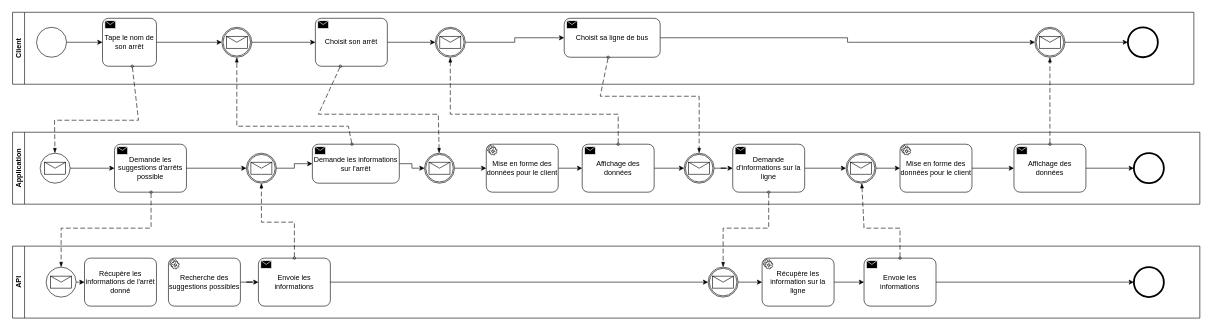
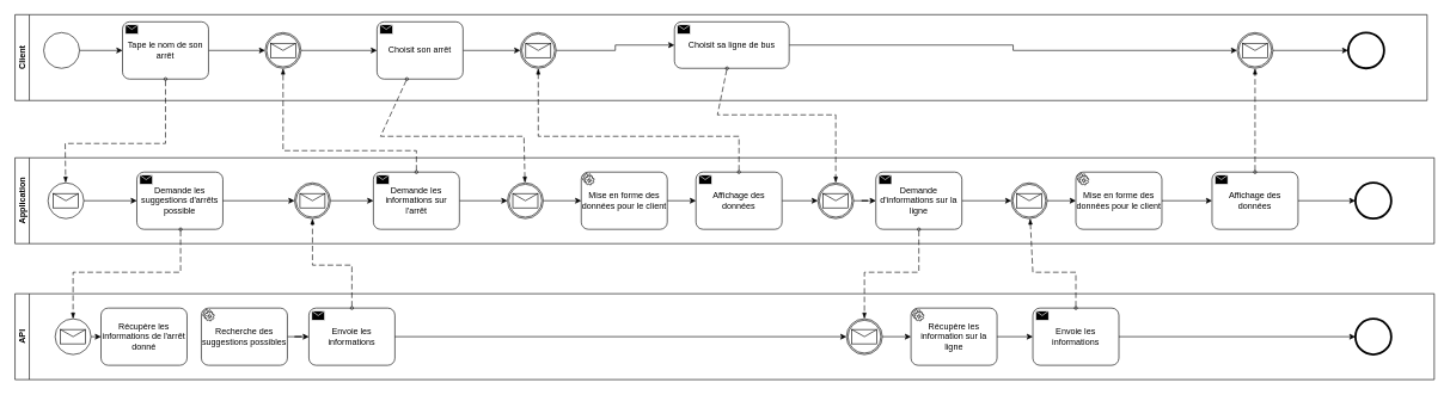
  <mxCell id="0" />
  <mxCell id="1" parent="0" />
  <mxCell id="2" value="Client" style="swimlane;startSize=20;horizontal=0;html=1;whiteSpace=wrap;" parent="1" vertex="1"><mxGeometry x="20" y="20" width="1970" height="120" as="geometry" /></mxCell>
  <mxCell id="3" style="edgeStyle=orthogonalEdgeStyle;rounded=0;orthogonalLoop=1;jettySize=auto;html=1;" parent="2" source="4" target="11" edge="1"><mxGeometry relative="1" as="geometry" /></mxCell>
- <mxCell id="4" value="Tape le nom de son arrêt" style="points=[[0.25,0,0],[0.5,0,0],[0.75,0,0],[1,0.25,0],[1,0.5,0],[1,0.75,0],[0.75,1,0],[0.5,1,0],[0.25,1,0],[0,0.75,0],[0,0.5,0],[0,0.25,0]];shape=mxgraph.bpmn.task;whiteSpace=wrap;rectStyle=rounded;size=10;html=1;container=1;expand=0;collapsible=0;taskMarker=send;" parent="2" vertex="1"><mxGeometry x="150" y="10" width="90" height="80" as="geometry" /></mxCell>
+ <mxCell id="4" value="Tape le nom de son arrêt" style="points=[[0.25,0,0],[0.5,0,0],[0.75,0,0],[1,0.25,0],[1,0.5,0],[1,0.75,0],[0.75,1,0],[0.5,1,0],[0.25,1,0],[0,0.75,0],[0,0.5,0],[0,0.25,0]];shape=mxgraph.bpmn.task;whiteSpace=wrap;rectStyle=rounded;size=10;html=1;container=1;expand=0;collapsible=0;taskMarker=send;" parent="2" vertex="1"><mxGeometry x="150" y="10" width="120" height="80" as="geometry" /></mxCell>
  <mxCell id="5" style="edgeStyle=orthogonalEdgeStyle;rounded=0;orthogonalLoop=1;jettySize=auto;html=1;" parent="2" source="6" target="15" edge="1"><mxGeometry relative="1" as="geometry" /></mxCell>
  <mxCell id="6" value="" style="points=[[0.145,0.145,0],[0.5,0,0],[0.855,0.145,0],[1,0.5,0],[0.855,0.855,0],[0.5,1,0],[0.145,0.855,0],[0,0.5,0]];shape=mxgraph.bpmn.event;html=1;verticalLabelPosition=bottom;labelBackgroundColor=#ffffff;verticalAlign=top;align=center;perimeter=ellipsePerimeter;outlineConnect=0;aspect=fixed;outline=catching;symbol=message;" parent="2" vertex="1"><mxGeometry x="705" y="25" width="50" height="50" as="geometry" /></mxCell>
  <mxCell id="7" value="" style="points=[[0.145,0.145,0],[0.5,0,0],[0.855,0.145,0],[1,0.5,0],[0.855,0.855,0],[0.5,1,0],[0.145,0.855,0],[0,0.5,0]];shape=mxgraph.bpmn.event;html=1;verticalLabelPosition=bottom;labelBackgroundColor=#ffffff;verticalAlign=top;align=center;perimeter=ellipsePerimeter;outlineConnect=0;aspect=fixed;outline=end;symbol=terminate2;" parent="2" vertex="1"><mxGeometry x="1860" y="25" width="50" height="50" as="geometry" /></mxCell>
  <mxCell id="8" style="edgeStyle=orthogonalEdgeStyle;rounded=0;orthogonalLoop=1;jettySize=auto;html=1;" parent="2" source="9" target="4" edge="1"><mxGeometry relative="1" as="geometry" /></mxCell>
  <mxCell id="9" value="" style="points=[[0.145,0.145,0],[0.5,0,0],[0.855,0.145,0],[1,0.5,0],[0.855,0.855,0],[0.5,1,0],[0.145,0.855,0],[0,0.5,0]];shape=mxgraph.bpmn.event;html=1;verticalLabelPosition=bottom;labelBackgroundColor=#ffffff;verticalAlign=top;align=center;perimeter=ellipsePerimeter;outlineConnect=0;aspect=fixed;outline=standard;symbol=general;" parent="2" vertex="1"><mxGeometry x="40" y="25" width="50" height="50" as="geometry" /></mxCell>
  <mxCell id="10" style="edgeStyle=orthogonalEdgeStyle;rounded=0;orthogonalLoop=1;jettySize=auto;html=1;" parent="2" source="11" target="13" edge="1"><mxGeometry relative="1" as="geometry" /></mxCell>
  <mxCell id="11" value="" style="points=[[0.145,0.145,0],[0.5,0,0],[0.855,0.145,0],[1,0.5,0],[0.855,0.855,0],[0.5,1,0],[0.145,0.855,0],[0,0.5,0]];shape=mxgraph.bpmn.event;html=1;verticalLabelPosition=bottom;labelBackgroundColor=#ffffff;verticalAlign=top;align=center;perimeter=ellipsePerimeter;outlineConnect=0;aspect=fixed;outline=catching;symbol=message;" parent="2" vertex="1"><mxGeometry x="349" y="25" width="50" height="50" as="geometry" /></mxCell>
  <mxCell id="12" style="edgeStyle=orthogonalEdgeStyle;rounded=0;orthogonalLoop=1;jettySize=auto;html=1;" parent="2" source="13" target="6" edge="1"><mxGeometry relative="1" as="geometry" /></mxCell>
  <mxCell id="13" value="Choisit son arrêt" style="points=[[0.25,0,0],[0.5,0,0],[0.75,0,0],[1,0.25,0],[1,0.5,0],[1,0.75,0],[0.75,1,0],[0.5,1,0],[0.25,1,0],[0,0.75,0],[0,0.5,0],[0,0.25,0]];shape=mxgraph.bpmn.task;whiteSpace=wrap;rectStyle=rounded;size=10;html=1;container=1;expand=0;collapsible=0;taskMarker=send;" parent="2" vertex="1"><mxGeometry x="505" y="10" width="120" height="80" as="geometry" /></mxCell>
  <mxCell id="14" style="edgeStyle=orthogonalEdgeStyle;rounded=0;orthogonalLoop=1;jettySize=auto;html=1;" parent="2" source="15" target="16" edge="1"><mxGeometry relative="1" as="geometry" /></mxCell>
  <mxCell id="15" value="Choisit sa ligne de bus" style="points=[[0.25,0,0],[0.5,0,0],[0.75,0,0],[1,0.25,0],[1,0.5,0],[1,0.75,0],[0.75,1,0],[0.5,1,0],[0.25,1,0],[0,0.75,0],[0,0.5,0],[0,0.25,0]];shape=mxgraph.bpmn.task;whiteSpace=wrap;rectStyle=rounded;size=10;html=1;container=1;expand=0;collapsible=0;taskMarker=send;" parent="2" vertex="1"><mxGeometry x="920" y="10" width="160" height="65" as="geometry" /></mxCell>
  <mxCell id="16" value="" style="points=[[0.145,0.145,0],[0.5,0,0],[0.855,0.145,0],[1,0.5,0],[0.855,0.855,0],[0.5,1,0],[0.145,0.855,0],[0,0.5,0]];shape=mxgraph.bpmn.event;html=1;verticalLabelPosition=bottom;labelBackgroundColor=#ffffff;verticalAlign=top;align=center;perimeter=ellipsePerimeter;outlineConnect=0;aspect=fixed;outline=catching;symbol=message;" parent="2" vertex="1"><mxGeometry x="1705" y="25" width="50" height="50" as="geometry" /></mxCell>
  <mxCell id="17" style="edgeStyle=orthogonalEdgeStyle;rounded=0;orthogonalLoop=1;jettySize=auto;html=1;entryX=0;entryY=0.5;entryDx=0;entryDy=0;entryPerimeter=0;" parent="2" source="16" target="7" edge="1"><mxGeometry relative="1" as="geometry" /></mxCell>
  <mxCell id="18" value="Application" style="swimlane;startSize=20;horizontal=0;html=1;whiteSpace=wrap;" parent="1" vertex="1"><mxGeometry x="20" y="220" width="1980" height="120" as="geometry" /></mxCell>
  <mxCell id="19" style="edgeStyle=orthogonalEdgeStyle;rounded=0;orthogonalLoop=1;jettySize=auto;html=1;" parent="18" source="27" target="20" edge="1"><mxGeometry relative="1" as="geometry"><mxPoint x="120" y="60" as="sourcePoint" /></mxGeometry></mxCell>
  <mxCell id="20" value="Demande les suggestions d'arrêts possible" style="points=[[0.25,0,0],[0.5,0,0],[0.75,0,0],[1,0.25,0],[1,0.5,0],[1,0.75,0],[0.75,1,0],[0.5,1,0],[0.25,1,0],[0,0.75,0],[0,0.5,0],[0,0.25,0]];shape=mxgraph.bpmn.task;whiteSpace=wrap;rectStyle=rounded;size=10;html=1;container=1;expand=0;collapsible=0;taskMarker=send;" parent="18" vertex="1"><mxGeometry x="170" y="20" width="120" height="80" as="geometry" /></mxCell>
  <mxCell id="21" style="edgeStyle=orthogonalEdgeStyle;rounded=0;orthogonalLoop=1;jettySize=auto;html=1;" parent="18" source="22" target="26" edge="1"><mxGeometry relative="1" as="geometry" /></mxCell>
  <mxCell id="22" value="" style="points=[[0.145,0.145,0],[0.5,0,0],[0.855,0.145,0],[1,0.5,0],[0.855,0.855,0],[0.5,1,0],[0.145,0.855,0],[0,0.5,0]];shape=mxgraph.bpmn.event;html=1;verticalLabelPosition=bottom;labelBackgroundColor=#ffffff;verticalAlign=top;align=center;perimeter=ellipsePerimeter;outlineConnect=0;aspect=fixed;outline=catching;symbol=message;" parent="18" vertex="1"><mxGeometry x="687" y="35" width="50" height="50" as="geometry" /></mxCell>
  <mxCell id="23" style="edgeStyle=orthogonalEdgeStyle;rounded=0;orthogonalLoop=1;jettySize=auto;html=1;" parent="18" source="24" target="34" edge="1"><mxGeometry relative="1" as="geometry" /></mxCell>
  <mxCell id="24" value="Affichage des données" style="points=[[0.25,0,0],[0.5,0,0],[0.75,0,0],[1,0.25,0],[1,0.5,0],[1,0.75,0],[0.75,1,0],[0.5,1,0],[0.25,1,0],[0,0.75,0],[0,0.5,0],[0,0.25,0]];shape=mxgraph.bpmn.task;whiteSpace=wrap;rectStyle=rounded;size=10;html=1;container=1;expand=0;collapsible=0;taskMarker=send;" parent="18" vertex="1"><mxGeometry x="950" y="20" width="120" height="80" as="geometry" /></mxCell>
  <mxCell id="25" style="edgeStyle=orthogonalEdgeStyle;rounded=0;orthogonalLoop=1;jettySize=auto;html=1;" parent="18" source="26" target="24" edge="1"><mxGeometry relative="1" as="geometry" /></mxCell>
  <mxCell id="26" value="Mise en forme des données pour le client" style="points=[[0.25,0,0],[0.5,0,0],[0.75,0,0],[1,0.25,0],[1,0.5,0],[1,0.75,0],[0.75,1,0],[0.5,1,0],[0.25,1,0],[0,0.75,0],[0,0.5,0],[0,0.25,0]];shape=mxgraph.bpmn.task;whiteSpace=wrap;rectStyle=rounded;size=10;html=1;container=1;expand=0;collapsible=0;taskMarker=service;" parent="18" vertex="1"><mxGeometry x="790" y="20" width="120" height="80" as="geometry" /></mxCell>
  <mxCell id="27" value="" style="points=[[0.145,0.145,0],[0.5,0,0],[0.855,0.145,0],[1,0.5,0],[0.855,0.855,0],[0.5,1,0],[0.145,0.855,0],[0,0.5,0]];shape=mxgraph.bpmn.event;html=1;verticalLabelPosition=bottom;labelBackgroundColor=#ffffff;verticalAlign=top;align=center;perimeter=ellipsePerimeter;outlineConnect=0;aspect=fixed;outline=standard;symbol=message;" parent="18" vertex="1"><mxGeometry x="46" y="35" width="50" height="50" as="geometry" /></mxCell>
  <mxCell id="28" style="edgeStyle=orthogonalEdgeStyle;rounded=0;orthogonalLoop=1;jettySize=auto;html=1;" parent="18" source="29" target="31" edge="1"><mxGeometry relative="1" as="geometry" /></mxCell>
  <mxCell id="29" value="" style="points=[[0.145,0.145,0],[0.5,0,0],[0.855,0.145,0],[1,0.5,0],[0.855,0.855,0],[0.5,1,0],[0.145,0.855,0],[0,0.5,0]];shape=mxgraph.bpmn.event;html=1;verticalLabelPosition=bottom;labelBackgroundColor=#ffffff;verticalAlign=top;align=center;perimeter=ellipsePerimeter;outlineConnect=0;aspect=fixed;outline=catching;symbol=message;" parent="18" vertex="1"><mxGeometry x="390" y="35" width="50" height="50" as="geometry" /></mxCell>
  <mxCell id="30" style="edgeStyle=orthogonalEdgeStyle;rounded=0;orthogonalLoop=1;jettySize=auto;html=1;" parent="18" source="31" target="22" edge="1"><mxGeometry relative="1" as="geometry" /></mxCell>
- <mxCell id="31" value="Demande les informations sur l'arrêt" style="points=[[0.25,0,0],[0.5,0,0],[0.75,0,0],[1,0.25,0],[1,0.5,0],[1,0.75,0],[0.75,1,0],[0.5,1,0],[0.25,1,0],[0,0.75,0],[0,0.5,0],[0,0.25,0]];shape=mxgraph.bpmn.task;whiteSpace=wrap;rectStyle=rounded;size=10;html=1;container=1;expand=0;collapsible=0;taskMarker=send;" parent="18" vertex="1"><mxGeometry x="500" y="20" width="145" height="65" as="geometry" /></mxCell>
+ <mxCell id="31" value="Demande les informations sur l'arrêt" style="points=[[0.25,0,0],[0.5,0,0],[0.75,0,0],[1,0.25,0],[1,0.5,0],[1,0.75,0],[0.75,1,0],[0.5,1,0],[0.25,1,0],[0,0.75,0],[0,0.5,0],[0,0.25,0]];shape=mxgraph.bpmn.task;whiteSpace=wrap;rectStyle=rounded;size=10;html=1;container=1;expand=0;collapsible=0;taskMarker=send;" parent="18" vertex="1"><mxGeometry x="500" y="20" width="120" height="80" as="geometry" /></mxCell>
  <mxCell id="32" style="edgeStyle=orthogonalEdgeStyle;rounded=0;orthogonalLoop=1;jettySize=auto;html=1;entryX=0;entryY=0.5;entryDx=0;entryDy=0;entryPerimeter=0;" parent="18" source="20" target="29" edge="1"><mxGeometry relative="1" as="geometry" /></mxCell>
  <mxCell id="33" style="edgeStyle=orthogonalEdgeStyle;rounded=0;orthogonalLoop=1;jettySize=auto;html=1;" parent="18" source="34" target="36" edge="1"><mxGeometry relative="1" as="geometry" /></mxCell>
  <mxCell id="34" value="" style="points=[[0.145,0.145,0],[0.5,0,0],[0.855,0.145,0],[1,0.5,0],[0.855,0.855,0],[0.5,1,0],[0.145,0.855,0],[0,0.5,0]];shape=mxgraph.bpmn.event;html=1;verticalLabelPosition=bottom;labelBackgroundColor=#ffffff;verticalAlign=top;align=center;perimeter=ellipsePerimeter;outlineConnect=0;aspect=fixed;outline=catching;symbol=message;" parent="18" vertex="1"><mxGeometry x="1120" y="35" width="50" height="50" as="geometry" /></mxCell>
  <mxCell id="35" style="edgeStyle=orthogonalEdgeStyle;rounded=0;orthogonalLoop=1;jettySize=auto;html=1;" parent="18" source="36" target="38" edge="1"><mxGeometry relative="1" as="geometry" /></mxCell>
  <mxCell id="36" value="Demande d'informations sur la ligne" style="points=[[0.25,0,0],[0.5,0,0],[0.75,0,0],[1,0.25,0],[1,0.5,0],[1,0.75,0],[0.75,1,0],[0.5,1,0],[0.25,1,0],[0,0.75,0],[0,0.5,0],[0,0.25,0]];shape=mxgraph.bpmn.task;whiteSpace=wrap;rectStyle=rounded;size=10;html=1;container=1;expand=0;collapsible=0;taskMarker=send;" parent="18" vertex="1"><mxGeometry x="1201" y="20" width="120" height="80" as="geometry" /></mxCell>
  <mxCell id="37" style="edgeStyle=orthogonalEdgeStyle;rounded=0;orthogonalLoop=1;jettySize=auto;html=1;" parent="18" source="38" target="40" edge="1"><mxGeometry relative="1" as="geometry" /></mxCell>
  <mxCell id="38" value="" style="points=[[0.145,0.145,0],[0.5,0,0],[0.855,0.145,0],[1,0.5,0],[0.855,0.855,0],[0.5,1,0],[0.145,0.855,0],[0,0.5,0]];shape=mxgraph.bpmn.event;html=1;verticalLabelPosition=bottom;labelBackgroundColor=#ffffff;verticalAlign=top;align=center;perimeter=ellipsePerimeter;outlineConnect=0;aspect=fixed;outline=catching;symbol=message;" parent="18" vertex="1"><mxGeometry x="1390" y="35" width="50" height="50" as="geometry" /></mxCell>
  <mxCell id="39" style="edgeStyle=orthogonalEdgeStyle;rounded=0;orthogonalLoop=1;jettySize=auto;html=1;" parent="18" source="40" target="43" edge="1"><mxGeometry relative="1" as="geometry" /></mxCell>
  <mxCell id="40" value="Mise en forme des données pour le client" style="points=[[0.25,0,0],[0.5,0,0],[0.75,0,0],[1,0.25,0],[1,0.5,0],[1,0.75,0],[0.75,1,0],[0.5,1,0],[0.25,1,0],[0,0.75,0],[0,0.5,0],[0,0.25,0]];shape=mxgraph.bpmn.task;whiteSpace=wrap;rectStyle=rounded;size=10;html=1;container=1;expand=0;collapsible=0;taskMarker=service;" parent="18" vertex="1"><mxGeometry x="1480" y="20" width="120" height="80" as="geometry" /></mxCell>
  <mxCell id="41" value="" style="points=[[0.145,0.145,0],[0.5,0,0],[0.855,0.145,0],[1,0.5,0],[0.855,0.855,0],[0.5,1,0],[0.145,0.855,0],[0,0.5,0]];shape=mxgraph.bpmn.event;html=1;verticalLabelPosition=bottom;labelBackgroundColor=#ffffff;verticalAlign=top;align=center;perimeter=ellipsePerimeter;outlineConnect=0;aspect=fixed;outline=end;symbol=terminate2;" parent="18" vertex="1"><mxGeometry x="1870" y="35" width="50" height="50" as="geometry" /></mxCell>
  <mxCell id="42" style="edgeStyle=orthogonalEdgeStyle;rounded=0;orthogonalLoop=1;jettySize=auto;html=1;" parent="18" source="43" target="41" edge="1"><mxGeometry relative="1" as="geometry" /></mxCell>
  <mxCell id="43" value="Affichage des données" style="points=[[0.25,0,0],[0.5,0,0],[0.75,0,0],[1,0.25,0],[1,0.5,0],[1,0.75,0],[0.75,1,0],[0.5,1,0],[0.25,1,0],[0,0.75,0],[0,0.5,0],[0,0.25,0]];shape=mxgraph.bpmn.task;whiteSpace=wrap;rectStyle=rounded;size=10;html=1;container=1;expand=0;collapsible=0;taskMarker=send;" parent="18" vertex="1"><mxGeometry x="1670" y="20" width="120" height="80" as="geometry" /></mxCell>
  <mxCell id="44" value="API" style="swimlane;startSize=20;horizontal=0;html=1;whiteSpace=wrap;" parent="1" vertex="1"><mxGeometry x="20" y="410" width="1980" height="120" as="geometry" /></mxCell>
  <mxCell id="45" style="edgeStyle=orthogonalEdgeStyle;rounded=0;orthogonalLoop=1;jettySize=auto;html=1;" parent="44" source="46" target="47" edge="1"><mxGeometry relative="1" as="geometry" /></mxCell>
  <mxCell id="46" value="Recherche des suggestions possibles" style="points=[[0.25,0,0],[0.5,0,0],[0.75,0,0],[1,0.25,0],[1,0.5,0],[1,0.75,0],[0.75,1,0],[0.5,1,0],[0.25,1,0],[0,0.75,0],[0,0.5,0],[0,0.25,0]];shape=mxgraph.bpmn.task;whiteSpace=wrap;rectStyle=rounded;size=10;html=1;container=1;expand=0;collapsible=0;taskMarker=service;" parent="44" vertex="1"><mxGeometry x="260" y="20" width="120" height="80" as="geometry" /></mxCell>
  <mxCell id="47" value="Envoie les informations" style="points=[[0.25,0,0],[0.5,0,0],[0.75,0,0],[1,0.25,0],[1,0.5,0],[1,0.75,0],[0.75,1,0],[0.5,1,0],[0.25,1,0],[0,0.75,0],[0,0.5,0],[0,0.25,0]];shape=mxgraph.bpmn.task;whiteSpace=wrap;rectStyle=rounded;size=10;html=1;container=1;expand=0;collapsible=0;taskMarker=send;" parent="44" vertex="1"><mxGeometry x="410" y="20" width="120" height="80" as="geometry" /></mxCell>
  <mxCell id="48" style="edgeStyle=orthogonalEdgeStyle;rounded=0;orthogonalLoop=1;jettySize=auto;html=1;" parent="44" source="49" target="53" edge="1"><mxGeometry relative="1" as="geometry" /></mxCell>
  <mxCell id="49" value="" style="points=[[0.145,0.145,0],[0.5,0,0],[0.855,0.145,0],[1,0.5,0],[0.855,0.855,0],[0.5,1,0],[0.145,0.855,0],[0,0.5,0]];shape=mxgraph.bpmn.event;html=1;verticalLabelPosition=bottom;labelBackgroundColor=#ffffff;verticalAlign=top;align=center;perimeter=ellipsePerimeter;outlineConnect=0;aspect=fixed;outline=catching;symbol=message;" parent="44" vertex="1"><mxGeometry x="1160" y="35" width="50" height="50" as="geometry" /></mxCell>
  <mxCell id="50" style="edgeStyle=orthogonalEdgeStyle;rounded=0;orthogonalLoop=1;jettySize=auto;html=1;" parent="44" source="51" target="54" edge="1"><mxGeometry relative="1" as="geometry" /></mxCell>
  <mxCell id="51" value="Envoie les informations" style="points=[[0.25,0,0],[0.5,0,0],[0.75,0,0],[1,0.25,0],[1,0.5,0],[1,0.75,0],[0.75,1,0],[0.5,1,0],[0.25,1,0],[0,0.75,0],[0,0.5,0],[0,0.25,0]];shape=mxgraph.bpmn.task;whiteSpace=wrap;rectStyle=rounded;size=10;html=1;container=1;expand=0;collapsible=0;taskMarker=send;" parent="44" vertex="1"><mxGeometry x="1420" y="20" width="120" height="80" as="geometry" /></mxCell>
  <mxCell id="52" style="edgeStyle=orthogonalEdgeStyle;rounded=0;orthogonalLoop=1;jettySize=auto;html=1;" parent="44" source="53" target="51" edge="1"><mxGeometry relative="1" as="geometry" /></mxCell>
  <mxCell id="53" value="Récupère les information sur la ligne" style="points=[[0.25,0,0],[0.5,0,0],[0.75,0,0],[1,0.25,0],[1,0.5,0],[1,0.75,0],[0.75,1,0],[0.5,1,0],[0.25,1,0],[0,0.75,0],[0,0.5,0],[0,0.25,0]];shape=mxgraph.bpmn.task;whiteSpace=wrap;rectStyle=rounded;size=10;html=1;container=1;expand=0;collapsible=0;taskMarker=service;" parent="44" vertex="1"><mxGeometry x="1250" y="20" width="120" height="80" as="geometry" /></mxCell>
  <mxCell id="54" value="" style="points=[[0.145,0.145,0],[0.5,0,0],[0.855,0.145,0],[1,0.5,0],[0.855,0.855,0],[0.5,1,0],[0.145,0.855,0],[0,0.5,0]];shape=mxgraph.bpmn.event;html=1;verticalLabelPosition=bottom;labelBackgroundColor=#ffffff;verticalAlign=top;align=center;perimeter=ellipsePerimeter;outlineConnect=0;aspect=fixed;outline=end;symbol=terminate2;" parent="44" vertex="1"><mxGeometry x="1870" y="35" width="50" height="50" as="geometry" /></mxCell>
  <mxCell id="55" style="edgeStyle=orthogonalEdgeStyle;rounded=0;orthogonalLoop=1;jettySize=auto;html=1;entryX=0;entryY=0.5;entryDx=0;entryDy=0;entryPerimeter=0;" parent="44" source="47" target="49" edge="1"><mxGeometry relative="1" as="geometry" /></mxCell>
  <mxCell id="56" style="edgeStyle=none;html=1;" parent="44" source="57" target="58" edge="1"><mxGeometry relative="1" as="geometry" /></mxCell>
  <mxCell id="57" value="" style="points=[[0.145,0.145,0],[0.5,0,0],[0.855,0.145,0],[1,0.5,0],[0.855,0.855,0],[0.5,1,0],[0.145,0.855,0],[0,0.5,0]];shape=mxgraph.bpmn.event;html=1;verticalLabelPosition=bottom;labelBackgroundColor=#ffffff;verticalAlign=top;align=center;perimeter=ellipsePerimeter;outlineConnect=0;aspect=fixed;outline=standard;symbol=message;" parent="44" vertex="1"><mxGeometry x="56" y="35" width="50" height="50" as="geometry" /></mxCell>
  <mxCell id="58" value="Récupère les informations de l'arrêt donné" style="points=[[0.25,0,0],[0.5,0,0],[0.75,0,0],[1,0.25,0],[1,0.5,0],[1,0.75,0],[0.75,1,0],[0.5,1,0],[0.25,1,0],[0,0.75,0],[0,0.5,0],[0,0.25,0]];shape=mxgraph.bpmn.task;whiteSpace=wrap;rectStyle=rounded;size=10;html=1;taskMarker=abstract;" parent="44" vertex="1"><mxGeometry x="120" y="20" width="120" height="80" as="geometry" /></mxCell>
  <mxCell id="59" value="" style="dashed=1;dashPattern=8 4;endArrow=blockThin;endFill=1;startArrow=oval;startFill=0;endSize=6;startSize=4;html=1;rounded=0;" parent="1" source="4" target="27" edge="1"><mxGeometry width="160" relative="1" as="geometry"><mxPoint x="613" y="350" as="sourcePoint" /><mxPoint x="127.008" y="258.073" as="targetPoint" /><Array as="points"><mxPoint x="230" y="200" /><mxPoint x="90" y="200" /></Array></mxGeometry></mxCell>
  <mxCell id="60" value="" style="dashed=1;dashPattern=8 4;endArrow=blockThin;endFill=1;startArrow=oval;startFill=0;endSize=6;startSize=4;html=1;rounded=0;entryX=0.5;entryY=1;entryDx=0;entryDy=0;entryPerimeter=0;" parent="1" source="24" target="6" edge="1"><mxGeometry width="160" relative="1" as="geometry"><mxPoint x="1423" y="360" as="sourcePoint" /><mxPoint x="1330" y="490" as="targetPoint" /><Array as="points"><mxPoint x="1030" y="190" /><mxPoint x="750" y="190" /></Array></mxGeometry></mxCell>
  <mxCell id="61" value="" style="dashed=1;dashPattern=8 4;endArrow=blockThin;endFill=1;startArrow=oval;startFill=0;endSize=6;startSize=4;html=1;rounded=0;" parent="1" target="57" edge="1"><mxGeometry width="160" relative="1" as="geometry"><mxPoint x="251" y="320" as="sourcePoint" /><mxPoint x="104.613" y="445.038" as="targetPoint" /><Array as="points"><mxPoint x="251" y="380" /><mxPoint x="101" y="380" /></Array></mxGeometry></mxCell>
  <mxCell id="62" value="" style="dashed=1;dashPattern=8 4;endArrow=blockThin;endFill=1;startArrow=oval;startFill=0;endSize=6;startSize=4;html=1;rounded=0;" parent="1" source="47" target="29" edge="1"><mxGeometry width="160" relative="1" as="geometry"><mxPoint x="649" y="340" as="sourcePoint" /><mxPoint x="550" y="470" as="targetPoint" /><Array as="points"><mxPoint x="490" y="370" /><mxPoint x="435" y="370" /></Array></mxGeometry></mxCell>
  <mxCell id="63" value="" style="dashed=1;dashPattern=8 4;endArrow=blockThin;endFill=1;startArrow=oval;startFill=0;endSize=6;startSize=4;html=1;rounded=0;" parent="1" source="31" target="11" edge="1"><mxGeometry width="160" relative="1" as="geometry"><mxPoint x="719" y="330" as="sourcePoint" /><mxPoint x="620" y="460" as="targetPoint" /><Array as="points"><mxPoint x="580" y="210" /><mxPoint x="394" y="210" /></Array></mxGeometry></mxCell>
  <mxCell id="64" value="" style="dashed=1;dashPattern=8 4;endArrow=blockThin;endFill=1;startArrow=oval;startFill=0;endSize=6;startSize=4;html=1;rounded=0;" parent="1" source="13" target="22" edge="1"><mxGeometry width="160" relative="1" as="geometry"><mxPoint x="249" y="350" as="sourcePoint" /><mxPoint x="150" y="480" as="targetPoint" /><Array as="points"><mxPoint x="530" y="190" /><mxPoint x="730" y="190" /></Array></mxGeometry></mxCell>
  <mxCell id="65" value="" style="dashed=1;dashPattern=8 4;endArrow=blockThin;endFill=1;startArrow=oval;startFill=0;endSize=6;startSize=4;html=1;rounded=0;" parent="1" source="15" target="34" edge="1"><mxGeometry width="160" relative="1" as="geometry"><mxPoint x="259" y="360" as="sourcePoint" /><mxPoint x="160" y="490" as="targetPoint" /><Array as="points"><mxPoint x="1000" y="160" /><mxPoint x="1165" y="160" /></Array></mxGeometry></mxCell>
  <mxCell id="66" value="" style="dashed=1;dashPattern=8 4;endArrow=blockThin;endFill=1;startArrow=oval;startFill=0;endSize=6;startSize=4;html=1;rounded=0;" parent="1" source="51" target="38" edge="1"><mxGeometry width="160" relative="1" as="geometry"><mxPoint x="1041" y="120" as="sourcePoint" /><mxPoint x="1160" y="270" as="targetPoint" /><Array as="points"><mxPoint x="1500" y="380" /><mxPoint x="1440" y="380" /></Array></mxGeometry></mxCell>
  <mxCell id="67" value="" style="dashed=1;dashPattern=8 4;endArrow=blockThin;endFill=1;startArrow=oval;startFill=0;endSize=6;startSize=4;html=1;rounded=0;" parent="1" source="36" target="49" edge="1"><mxGeometry width="160" relative="1" as="geometry"><mxPoint x="1051" y="130" as="sourcePoint" /><mxPoint x="1170" y="280" as="targetPoint" /><Array as="points"><mxPoint x="1281" y="380" /><mxPoint x="1205" y="380" /></Array></mxGeometry></mxCell>
  <mxCell id="68" value="" style="dashed=1;dashPattern=8 4;endArrow=blockThin;endFill=1;startArrow=oval;startFill=0;endSize=6;startSize=4;html=1;rounded=0;" parent="1" source="43" target="16" edge="1"><mxGeometry width="160" relative="1" as="geometry"><mxPoint x="1061" y="140" as="sourcePoint" /><mxPoint x="1180" y="290" as="targetPoint" /></mxGeometry></mxCell>
